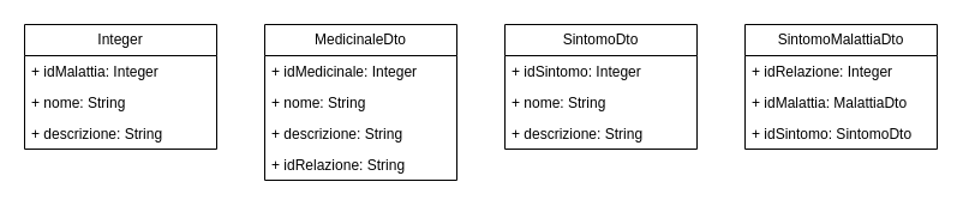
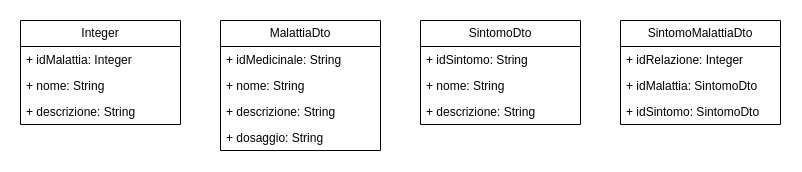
  <mxCell id="0" />
  <mxCell id="1" parent="0" />
  <mxCell id="2" value="Integer" style="swimlane;fontStyle=0;childLayout=stackLayout;horizontal=1;startSize=26;fillColor=none;horizontalStack=0;resizeParent=1;resizeParentMax=0;resizeLast=0;collapsible=1;marginBottom=0;whiteSpace=wrap;html=1;" vertex="1" parent="1"><mxGeometry y="20" width="160" height="104" as="geometry" x="20" /></mxCell>
  <mxCell id="3" value="+ idMalattia: Integer" style="text;strokeColor=none;fillColor=none;align=left;verticalAlign=top;spacingLeft=4;spacingRight=4;overflow=hidden;rotatable=0;points=[[0,0.5],[1,0.5]];portConstraint=eastwest;whiteSpace=wrap;html=1;" vertex="1" parent="2"><mxGeometry y="26" width="160" height="26" as="geometry" /></mxCell>
  <mxCell id="4" value="+ nome: String" style="text;strokeColor=none;fillColor=none;align=left;verticalAlign=top;spacingLeft=4;spacingRight=4;overflow=hidden;rotatable=0;points=[[0,0.5],[1,0.5]];portConstraint=eastwest;whiteSpace=wrap;html=1;" vertex="1" parent="2"><mxGeometry y="52" width="160" height="26" as="geometry" /></mxCell>
  <mxCell id="5" value="+ descrizione: String" style="text;strokeColor=none;fillColor=none;align=left;verticalAlign=top;spacingLeft=4;spacingRight=4;overflow=hidden;rotatable=0;points=[[0,0.5],[1,0.5]];portConstraint=eastwest;whiteSpace=wrap;html=1;" vertex="1" parent="2"><mxGeometry y="78" width="160" height="26" as="geometry" /></mxCell>
- <mxCell id="6" value="MedicinaleDto" style="swimlane;fontStyle=0;childLayout=stackLayout;horizontal=1;startSize=26;fillColor=none;horizontalStack=0;resizeParent=1;resizeParentMax=0;resizeLast=0;collapsible=1;marginBottom=0;whiteSpace=wrap;html=1;" vertex="1" parent="1"><mxGeometry x="220" y="20" width="160" height="130" as="geometry" /></mxCell>
- <mxCell id="7" value="+ idMedicinale: Integer" style="text;strokeColor=none;fillColor=none;align=left;verticalAlign=top;spacingLeft=4;spacingRight=4;overflow=hidden;rotatable=0;points=[[0,0.5],[1,0.5]];portConstraint=eastwest;whiteSpace=wrap;html=1;" vertex="1" parent="6"><mxGeometry y="26" width="160" height="26" as="geometry" /></mxCell>
+ <mxCell id="6" value="MalattiaDto" style="swimlane;fontStyle=0;childLayout=stackLayout;horizontal=1;startSize=26;fillColor=none;horizontalStack=0;resizeParent=1;resizeParentMax=0;resizeLast=0;collapsible=1;marginBottom=0;whiteSpace=wrap;html=1;" vertex="1" parent="1"><mxGeometry x="220" y="20" width="160" height="130" as="geometry" /></mxCell>
+ <mxCell id="7" value="+ idMedicinale: String" style="text;strokeColor=none;fillColor=none;align=left;verticalAlign=top;spacingLeft=4;spacingRight=4;overflow=hidden;rotatable=0;points=[[0,0.5],[1,0.5]];portConstraint=eastwest;whiteSpace=wrap;html=1;" vertex="1" parent="6"><mxGeometry y="26" width="160" height="26" as="geometry" /></mxCell>
  <mxCell id="8" value="+ nome: String" style="text;strokeColor=none;fillColor=none;align=left;verticalAlign=top;spacingLeft=4;spacingRight=4;overflow=hidden;rotatable=0;points=[[0,0.5],[1,0.5]];portConstraint=eastwest;whiteSpace=wrap;html=1;" vertex="1" parent="6"><mxGeometry y="52" width="160" height="26" as="geometry" /></mxCell>
  <mxCell id="9" value="+ descrizione: String" style="text;strokeColor=none;fillColor=none;align=left;verticalAlign=top;spacingLeft=4;spacingRight=4;overflow=hidden;rotatable=0;points=[[0,0.5],[1,0.5]];portConstraint=eastwest;whiteSpace=wrap;html=1;" vertex="1" parent="6"><mxGeometry y="78" width="160" height="26" as="geometry" /></mxCell>
- <mxCell id="10" value="+ idRelazione: String" style="text;strokeColor=none;fillColor=none;align=left;verticalAlign=top;spacingLeft=4;spacingRight=4;overflow=hidden;rotatable=0;points=[[0,0.5],[1,0.5]];portConstraint=eastwest;whiteSpace=wrap;html=1;" vertex="1" parent="6"><mxGeometry y="104" width="160" height="26" as="geometry" /></mxCell>
+ <mxCell id="10" value="+ dosaggio: String" style="text;strokeColor=none;fillColor=none;align=left;verticalAlign=top;spacingLeft=4;spacingRight=4;overflow=hidden;rotatable=0;points=[[0,0.5],[1,0.5]];portConstraint=eastwest;whiteSpace=wrap;html=1;" vertex="1" parent="6"><mxGeometry y="104" width="160" height="26" as="geometry" /></mxCell>
  <mxCell id="11" value="SintomoDto" style="swimlane;fontStyle=0;childLayout=stackLayout;horizontal=1;startSize=26;fillColor=none;horizontalStack=0;resizeParent=1;resizeParentMax=0;resizeLast=0;collapsible=1;marginBottom=0;whiteSpace=wrap;html=1;" vertex="1" parent="1"><mxGeometry x="420" y="20" width="160" height="104" as="geometry" /></mxCell>
- <mxCell id="12" value="+ idSintomo: Integer" style="text;strokeColor=none;fillColor=none;align=left;verticalAlign=top;spacingLeft=4;spacingRight=4;overflow=hidden;rotatable=0;points=[[0,0.5],[1,0.5]];portConstraint=eastwest;whiteSpace=wrap;html=1;" vertex="1" parent="11"><mxGeometry y="26" width="160" height="26" as="geometry" /></mxCell>
+ <mxCell id="12" value="+ idSintomo: String" style="text;strokeColor=none;fillColor=none;align=left;verticalAlign=top;spacingLeft=4;spacingRight=4;overflow=hidden;rotatable=0;points=[[0,0.5],[1,0.5]];portConstraint=eastwest;whiteSpace=wrap;html=1;" vertex="1" parent="11"><mxGeometry y="26" width="160" height="26" as="geometry" /></mxCell>
  <mxCell id="13" value="+ nome: String" style="text;strokeColor=none;fillColor=none;align=left;verticalAlign=top;spacingLeft=4;spacingRight=4;overflow=hidden;rotatable=0;points=[[0,0.5],[1,0.5]];portConstraint=eastwest;whiteSpace=wrap;html=1;" vertex="1" parent="11"><mxGeometry y="52" width="160" height="26" as="geometry" /></mxCell>
  <mxCell id="14" value="+ descrizione: String" style="text;strokeColor=none;fillColor=none;align=left;verticalAlign=top;spacingLeft=4;spacingRight=4;overflow=hidden;rotatable=0;points=[[0,0.5],[1,0.5]];portConstraint=eastwest;whiteSpace=wrap;html=1;" vertex="1" parent="11"><mxGeometry y="78" width="160" height="26" as="geometry" /></mxCell>
  <mxCell id="15" value="SintomoMalattiaDto" style="swimlane;fontStyle=0;childLayout=stackLayout;horizontal=1;startSize=26;fillColor=none;horizontalStack=0;resizeParent=1;resizeParentMax=0;resizeLast=0;collapsible=1;marginBottom=0;whiteSpace=wrap;html=1;" vertex="1" parent="1"><mxGeometry x="620" y="20" width="160" height="104" as="geometry" /></mxCell>
  <mxCell id="16" value="+ idRelazione: Integer" style="text;strokeColor=none;fillColor=none;align=left;verticalAlign=top;spacingLeft=4;spacingRight=4;overflow=hidden;rotatable=0;points=[[0,0.5],[1,0.5]];portConstraint=eastwest;whiteSpace=wrap;html=1;" vertex="1" parent="15"><mxGeometry y="26" width="160" height="26" as="geometry" /></mxCell>
- <mxCell id="17" value="+ idMalattia: MalattiaDto" style="text;strokeColor=none;fillColor=none;align=left;verticalAlign=top;spacingLeft=4;spacingRight=4;overflow=hidden;rotatable=0;points=[[0,0.5],[1,0.5]];portConstraint=eastwest;whiteSpace=wrap;html=1;" vertex="1" parent="15"><mxGeometry y="52" width="160" height="26" as="geometry" /></mxCell>
+ <mxCell id="17" value="+ idMalattia: SintomoDto" style="text;strokeColor=none;fillColor=none;align=left;verticalAlign=top;spacingLeft=4;spacingRight=4;overflow=hidden;rotatable=0;points=[[0,0.5],[1,0.5]];portConstraint=eastwest;whiteSpace=wrap;html=1;" vertex="1" parent="15"><mxGeometry y="52" width="160" height="26" as="geometry" /></mxCell>
  <mxCell id="18" value="+ idSintomo: SintomoDto" style="text;strokeColor=none;fillColor=none;align=left;verticalAlign=top;spacingLeft=4;spacingRight=4;overflow=hidden;rotatable=0;points=[[0,0.5],[1,0.5]];portConstraint=eastwest;whiteSpace=wrap;html=1;" vertex="1" parent="15"><mxGeometry y="78" width="160" height="26" as="geometry" /></mxCell>
